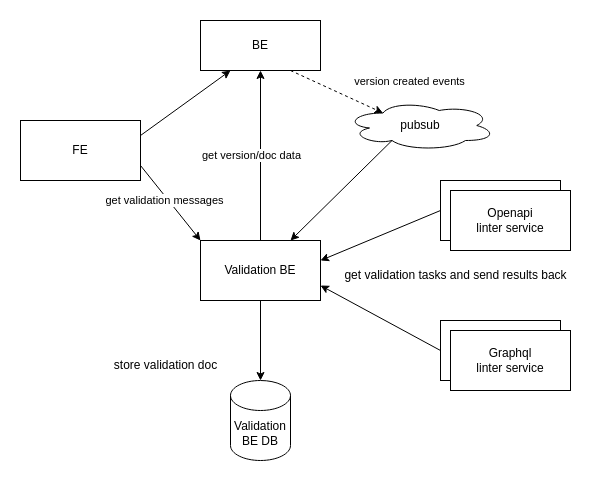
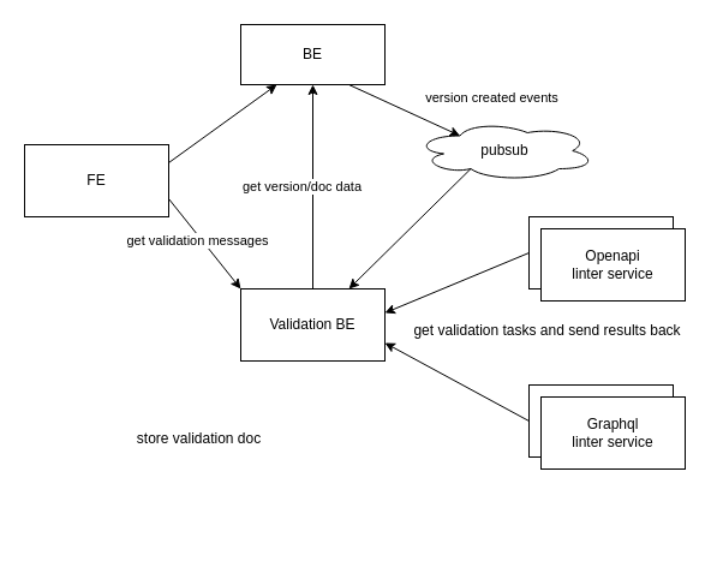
  <mxCell id="0" />
  <mxCell id="1" parent="0" />
  <mxCell id="2" value="FE" style="rounded=0;whiteSpace=wrap;html=1;" vertex="1" parent="1"><mxGeometry x="20" y="120" width="120" height="60" as="geometry" /></mxCell>
  <mxCell id="3" value="BE" style="rounded=0;whiteSpace=wrap;html=1;" vertex="1" parent="1"><mxGeometry x="200" y="20" width="120" height="50" as="geometry" /></mxCell>
  <mxCell id="4" value="Validation BE" style="rounded=0;whiteSpace=wrap;html=1;" vertex="1" parent="1"><mxGeometry x="200" y="240" width="120" height="60" as="geometry" /></mxCell>
  <mxCell id="5" value="Openapi&lt;br&gt;linter service" style="rounded=0;whiteSpace=wrap;html=1;" vertex="1" parent="1"><mxGeometry x="440" y="180" width="120" height="60" as="geometry" /></mxCell>
  <mxCell id="6" value="Graphql &lt;br&gt;linter service" style="rounded=0;whiteSpace=wrap;html=1;" vertex="1" parent="1"><mxGeometry x="440" y="320" width="120" height="60" as="geometry" /></mxCell>
- <mxCell id="7" value="Validation BE DB" style="shape=cylinder3;whiteSpace=wrap;html=1;boundedLbl=1;backgroundOutline=1;size=15;" vertex="1" parent="1"><mxGeometry x="230" y="380" width="60" height="80" as="geometry" /></mxCell>
  <mxCell id="8" value="" style="endArrow=classic;html=1;rounded=0;exitX=1;exitY=0.75;exitDx=0;exitDy=0;entryX=0;entryY=0;entryDx=0;entryDy=0;" edge="1" parent="1" source="2" target="4"><mxGeometry width="50" height="50" relative="1" as="geometry"><mxPoint x="320" y="340" as="sourcePoint" /><mxPoint x="370" y="290" as="targetPoint" /></mxGeometry></mxCell>
  <mxCell id="9" value="get validation messages" style="edgeLabel;html=1;align=center;verticalAlign=middle;resizable=0;points=[];" vertex="1" connectable="0" parent="8"><mxGeometry x="-0.135" y="-2" relative="1" as="geometry"><mxPoint x="-1" as="offset" /></mxGeometry></mxCell>
  <mxCell id="10" value="" style="endArrow=classic;html=1;rounded=0;entryX=0.5;entryY=1;entryDx=0;entryDy=0;exitX=0.5;exitY=0;exitDx=0;exitDy=0;" edge="1" parent="1" source="4" target="3"><mxGeometry width="50" height="50" relative="1" as="geometry"><mxPoint x="230" y="160" as="sourcePoint" /><mxPoint x="280" y="110" as="targetPoint" /></mxGeometry></mxCell>
  <mxCell id="11" value="get version/doc data" style="edgeLabel;html=1;align=center;verticalAlign=middle;resizable=0;points=[];" vertex="1" connectable="0" parent="10"><mxGeometry x="0.1" y="-2" relative="1" as="geometry"><mxPoint x="-12" y="8" as="offset" /></mxGeometry></mxCell>
  <mxCell id="12" value="" style="endArrow=classic;html=1;rounded=0;exitX=0;exitY=0.5;exitDx=0;exitDy=0;startArrow=none;startFill=0;" edge="1" parent="1" source="5"><mxGeometry width="50" height="50" relative="1" as="geometry"><mxPoint x="320" y="340" as="sourcePoint" /><mxPoint x="320" y="260" as="targetPoint" /></mxGeometry></mxCell>
  <mxCell id="13" value="" style="endArrow=classic;startArrow=none;html=1;rounded=0;exitX=0;exitY=0.5;exitDx=0;exitDy=0;entryX=1;entryY=0.75;entryDx=0;entryDy=0;startFill=0;" edge="1" parent="1" source="6" target="4"><mxGeometry width="50" height="50" relative="1" as="geometry"><mxPoint x="320" y="340" as="sourcePoint" /><mxPoint x="370" y="290" as="targetPoint" /></mxGeometry></mxCell>
- <mxCell id="14" style="edgeStyle=orthogonalEdgeStyle;rounded=0;orthogonalLoop=1;jettySize=auto;html=1;exitX=0.5;exitY=1;exitDx=0;exitDy=0;entryX=0.5;entryY=0;entryDx=0;entryDy=0;entryPerimeter=0;" edge="1" parent="1" source="4" target="7"><mxGeometry relative="1" as="geometry" /></mxCell>
  <mxCell id="15" value="" style="endArrow=classic;startArrow=none;html=1;rounded=0;exitX=1;exitY=0.25;exitDx=0;exitDy=0;entryX=0.25;entryY=1;entryDx=0;entryDy=0;entryPerimeter=0;startFill=0;" edge="1" parent="1" source="2" target="3"><mxGeometry width="50" height="50" relative="1" as="geometry"><mxPoint x="320" y="340" as="sourcePoint" /><mxPoint x="370" y="290" as="targetPoint" /></mxGeometry></mxCell>
  <mxCell id="16" value="Openapi&lt;br&gt;linter service" style="rounded=0;whiteSpace=wrap;html=1;" vertex="1" parent="1"><mxGeometry x="450" y="190" width="120" height="60" as="geometry" /></mxCell>
  <mxCell id="17" value="Graphql &lt;br&gt;linter service" style="rounded=0;whiteSpace=wrap;html=1;" vertex="1" parent="1"><mxGeometry x="450" y="330" width="120" height="60" as="geometry" /></mxCell>
  <mxCell id="18" value="pubsub" style="ellipse;shape=cloud;whiteSpace=wrap;html=1;" vertex="1" parent="1"><mxGeometry x="345" y="100" width="150" height="50" as="geometry" /></mxCell>
- <mxCell id="19" value="" style="endArrow=classic;html=1;rounded=0;exitX=0.75;exitY=1;exitDx=0;exitDy=0;entryX=0.25;entryY=0.25;entryDx=0;entryDy=0;entryPerimeter=0;dashed=1;" edge="1" parent="1" source="3" target="18"><mxGeometry width="50" height="50" relative="1" as="geometry"><mxPoint x="300" y="230" as="sourcePoint" /><mxPoint x="350" y="180" as="targetPoint" /></mxGeometry></mxCell>
+ <mxCell id="19" value="" style="endArrow=classic;html=1;rounded=0;exitX=0.75;exitY=1;exitDx=0;exitDy=0;entryX=0.25;entryY=0.25;entryDx=0;entryDy=0;entryPerimeter=0;" edge="1" parent="1" source="3" target="18"><mxGeometry width="50" height="50" relative="1" as="geometry"><mxPoint x="300" y="230" as="sourcePoint" /><mxPoint x="350" y="180" as="targetPoint" /></mxGeometry></mxCell>
  <mxCell id="20" value="version created events" style="edgeLabel;html=1;align=center;verticalAlign=middle;resizable=0;points=[];" vertex="1" connectable="0" parent="19"><mxGeometry x="-0.192" y="-3" relative="1" as="geometry"><mxPoint x="82" y="-9" as="offset" /></mxGeometry></mxCell>
  <mxCell id="21" value="" style="endArrow=classic;html=1;rounded=0;exitX=0.31;exitY=0.8;exitDx=0;exitDy=0;exitPerimeter=0;entryX=0.75;entryY=0;entryDx=0;entryDy=0;" edge="1" parent="1" source="18" target="4"><mxGeometry width="50" height="50" relative="1" as="geometry"><mxPoint x="300" y="230" as="sourcePoint" /><mxPoint x="340" y="230" as="targetPoint" /></mxGeometry></mxCell>
  <mxCell id="22" value="get validation tasks and send results back" style="text;html=1;align=center;verticalAlign=middle;resizable=0;points=[];autosize=1;strokeColor=none;fillColor=none;" vertex="1" parent="1"><mxGeometry x="330" y="260" width="250" height="30" as="geometry" /></mxCell>
  <mxCell id="23" value="store validation doc" style="text;html=1;align=center;verticalAlign=middle;resizable=0;points=[];autosize=1;strokeColor=none;fillColor=none;" vertex="1" parent="1"><mxGeometry x="90" y="350" width="150" height="30" as="geometry" /></mxCell>
